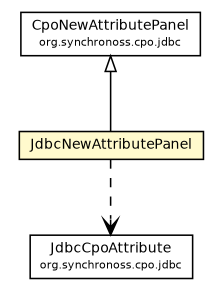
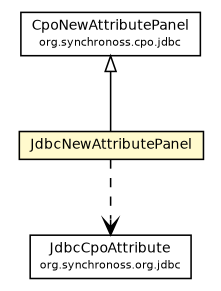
  digraph {
    node [fontcolor=black fontname=Helvetica fontsize=9.0 shape=plaintext]
    edge [fontname=Helvetica headport=p labelfontname=Helvetica labelfontsize=10 tailport=p]
    n1 [label=<<table border="0" cellborder="1" cellspacing="0" cellpadding="2" port="p" href="../CpoNewAttributePanel.html"> 		<tr><td><table border="0" cellspacing="0" cellpadding="1"> 			<tr><td> CpoNewAttributePanel </td></tr> 			<tr><td><font point-size="7.0"> org.synchronoss.cpo.jdbc </font></td></tr> 		</table></td></tr> 		</table>>]
    n2 [label=<<table border="0" cellborder="1" cellspacing="0" cellpadding="2" port="p" bgcolor="lemonChiffon" href="./JdbcNewAttributePanel.html"> 		<tr><td><table border="0" cellspacing="0" cellpadding="1"> 			<tr><td> JdbcNewAttributePanel </td></tr> 		</table></td></tr> 		</table>>]
-   n3 [label=<<table border="0" cellborder="1" cellspacing="0" cellpadding="2" port="p" href="http://java.sun.com/j2se/1.4.2/docs/api/org/synchronoss/cpo/jdbc/JdbcCpoAttribute.html"> 		<tr><td><table border="0" cellspacing="0" cellpadding="1"> 			<tr><td> JdbcCpoAttribute </td></tr> 			<tr><td><font point-size="7.0"> org.synchronoss.cpo.jdbc </font></td></tr> 		</table></td></tr> 		</table>>]
+   n3 [label=<<table border="0" cellborder="1" cellspacing="0" cellpadding="2" port="p" href="http://java.sun.com/j2se/1.4.2/docs/api/org/synchronoss/cpo/jdbc/JdbcCpoAttribute.html"> 		<tr><td><table border="0" cellspacing="0" cellpadding="1"> 			<tr><td> JdbcCpoAttribute </td></tr> 			<tr><td><font point-size="7.0"> org.synchronoss.org.jdbc </font></td></tr> 		</table></td></tr> 		</table>>]
    n1 -> n2 [arrowtail=empty dir=back fontsize=10]
    n2 -> n3 [arrowhead=open color=black fontcolor=black fontsize=10.0 style=dashed]
  }
